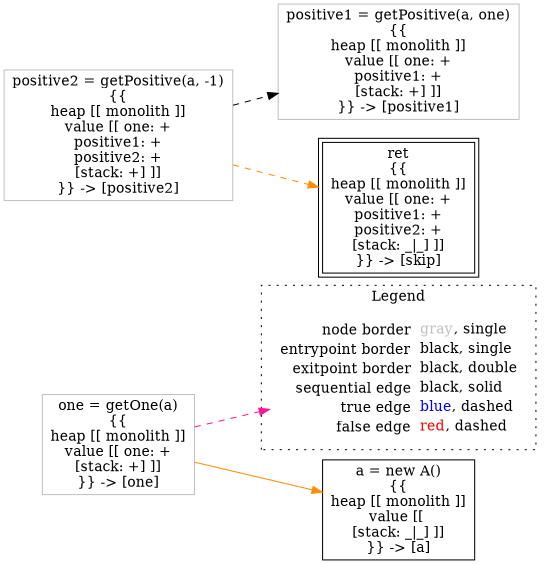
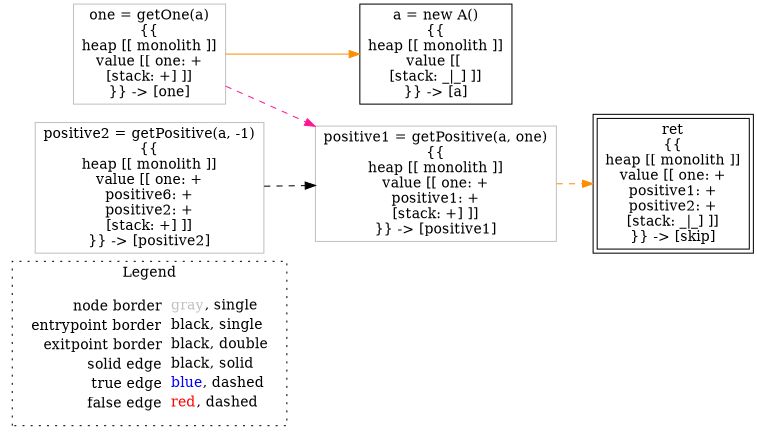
  digraph {
    rankdir=LR
    node [shape=rect color=gray]
    edge [color=darkorange style=dashed]
-   n1 [label=<<table border="0" cellpadding="2" cellspacing="0" cellborder="0"><tr><td align="right">node border&nbsp;</td><td align="left"><font color="gray">gray</font>, single</td></tr><tr><td align="right">entrypoint border&nbsp;</td><td align="left"><font color="black">black</font>, single</td></tr><tr><td align="right">exitpoint border&nbsp;</td><td align="left"><font color="black">black</font>, double</td></tr><tr><td align="right">sequential edge&nbsp;</td><td align="left"><font color="black">black</font>, solid</td></tr><tr><td align="right">true edge&nbsp;</td><td align="left"><font color="blue">blue</font>, dashed</td></tr><tr><td align="right">false edge&nbsp;</td><td align="left"><font color="red">red</font>, dashed</td></tr></table>> shape=plaintext color=""]
+   n1 [label=<<table border="0" cellpadding="2" cellspacing="0" cellborder="0"><tr><td align="right">node border&nbsp;</td><td align="left"><font color="gray">gray</font>, single</td></tr><tr><td align="right">entrypoint border&nbsp;</td><td align="left"><font color="black">black</font>, single</td></tr><tr><td align="right">exitpoint border&nbsp;</td><td align="left"><font color="black">black</font>, double</td></tr><tr><td align="right">solid edge&nbsp;</td><td align="left"><font color="black">black</font>, solid</td></tr><tr><td align="right">true edge&nbsp;</td><td align="left"><font color="blue">blue</font>, dashed</td></tr><tr><td align="right">false edge&nbsp;</td><td align="left"><font color="red">red</font>, dashed</td></tr></table>> shape=plaintext color=""]
    n2 [color=black label=<a = new A()<BR/>{{<BR/>heap [[ monolith ]]<BR/>value [[ <BR/>[stack: _|_] ]]<BR/>}} -&gt; [a]>]
    n3 [label=<one = getOne(a)<BR/>{{<BR/>heap [[ monolith ]]<BR/>value [[ one: +<BR/>[stack: +] ]]<BR/>}} -&gt; [one]>]
    n4 [label=<positive1 = getPositive(a, one)<BR/>{{<BR/>heap [[ monolith ]]<BR/>value [[ one: +<BR/>positive1: +<BR/>[stack: +] ]]<BR/>}} -&gt; [positive1]>]
-   n5 [label=<positive2 = getPositive(a, -1)<BR/>{{<BR/>heap [[ monolith ]]<BR/>value [[ one: +<BR/>positive1: +<BR/>positive2: +<BR/>[stack: +] ]]<BR/>}} -&gt; [positive2]>]
+   n5 [label=<positive2 = getPositive(a, -1)<BR/>{{<BR/>heap [[ monolith ]]<BR/>value [[ one: +<BR/>positive6: +<BR/>positive2: +<BR/>[stack: +] ]]<BR/>}} -&gt; [positive2]>]
    n6 [color=black label=<ret<BR/>{{<BR/>heap [[ monolith ]]<BR/>value [[ one: +<BR/>positive1: +<BR/>positive2: +<BR/>[stack: _|_] ]]<BR/>}} -&gt; [skip]> peripheries=2]
    subgraph cluster_1 {
      label=Legend
      style=dotted
      n1
    }
    n3 -> n2 [style=solid]
-   n3 -> n1 [color=deeppink]
+   n3 -> n4 [color=deeppink]
    n5 -> n4 [color=black]
-   n5 -> n6
+   n4 -> n6
  }
